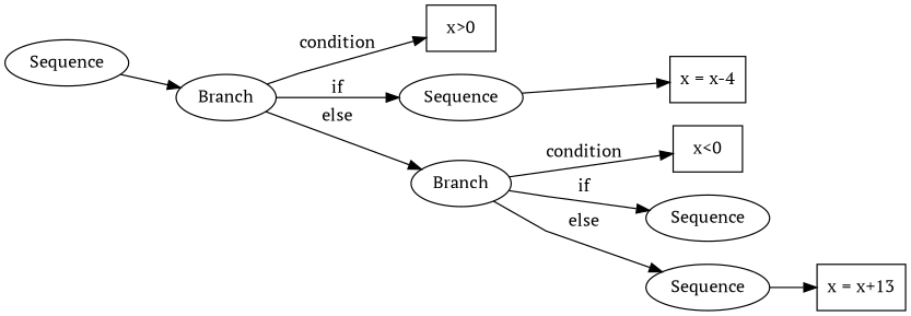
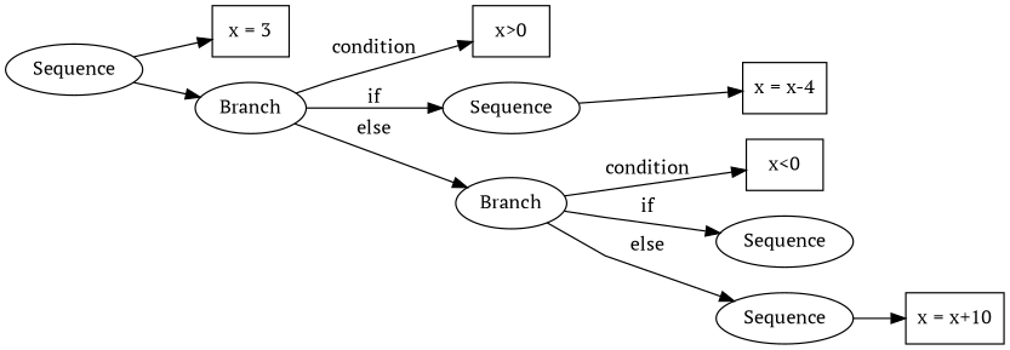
  digraph {
    fontname="PT Serif"
    rankdir=LR
    splines=polyline
    node [fontname="PT Serif"]
    edge [fontname="PT Serif"]
    n1 [label=Sequence]
+   n2 [label="x = 3" shape=box]
    n3 [label=Branch]
    n4 [label="x>0" shape=box]
    n5 [label=Sequence]
    n6 [label=Branch]
    n7 [label="x = x-4" shape=box]
    n8 [label="x<0" shape=box]
    n9 [label=Sequence]
    n10 [label=Sequence]
-   n11 [label="x = x+13" shape=box]
+   n11 [label="x = x+10" shape=box]
+   n1 -> n2
    n1 -> n3
    n3 -> n4 [label=condition]
    n3 -> n5 [label=if]
    n3 -> n6 [label=else]
    n5 -> n7
    n6 -> n8 [label=condition]
    n6 -> n9 [label=if]
    n6 -> n10 [label=else]
    n10 -> n11
  }
